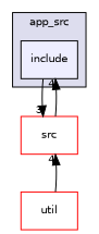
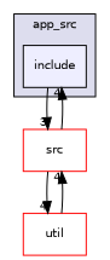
  digraph {
    compound=true
    node [fillcolor=white fontname=Helvetica fontsize=10 shape=box style=filled color=red]
    edge [headlabel=4 labeldistance=1.5 labelfontname=Helvetica labelfontsize=10]
    n1 [fillcolor="#eeeeff" label=include pencolor=black color=""]
    n2 [label=src]
    n3 [label=util]
    subgraph cluster_1 {
      bgcolor="#ddddee"
      fontname=Helvetica
      fontsize=10
      label=app_src
      pencolor=black
      n1
    }
    n1 -> n2 [headlabel=3]
    n2 -> n1
+   n2 -> n3
    n3 -> n2
  }
